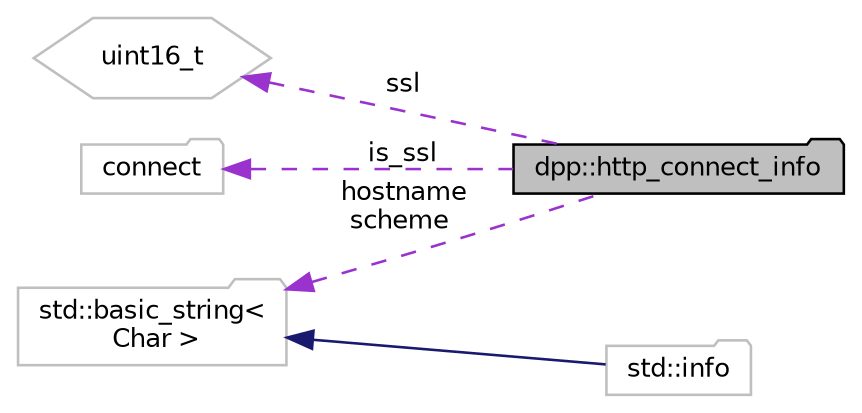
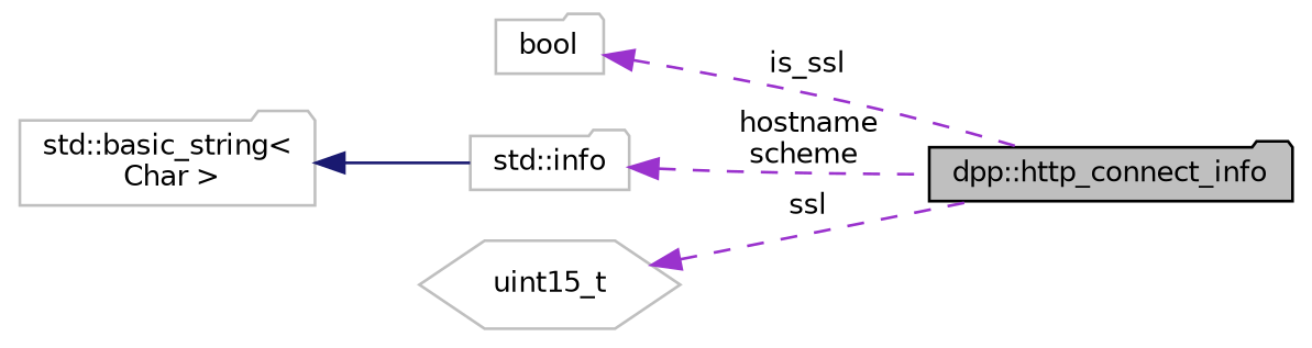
  digraph {
    rankdir=LR
    node [color=grey75 fontname=Helvetica fontsize=10 shape=folder]
    edge [color=darkorchid3 dir=back fontname=Helvetica fontsize=10 labelfontname=Helvetica labelfontsize=10 style=dashed]
    n1 [color=black fillcolor=grey75 fontcolor=black height=0.2 label="dpp::http_connect_info" style=filled width=0.4]
-   n2 [height=0.2 label=connect width=0.4]
+   n2 [height=0.2 label=bool width=0.4]
    n3 [height=0.2 label="std::info" width=0.4]
    n4 [height=0.2 label="std::basic_string\<\l Char \>" width=0.4]
-   n5 [height=0.2 label=uint16_t shape=hexagon width=0.4]
+   n5 [height=0.2 label=uint15_t shape=hexagon width=0.4]
    n2 -> n1 [label=" is_ssl"]
-   n4 -> n1 [label=" hostname\nscheme"]
+   n3 -> n1 [label=" hostname\nscheme"]
    n4 -> n3 [color=midnightblue style=solid]
    n5 -> n1 [label=" ssl"]
  }
